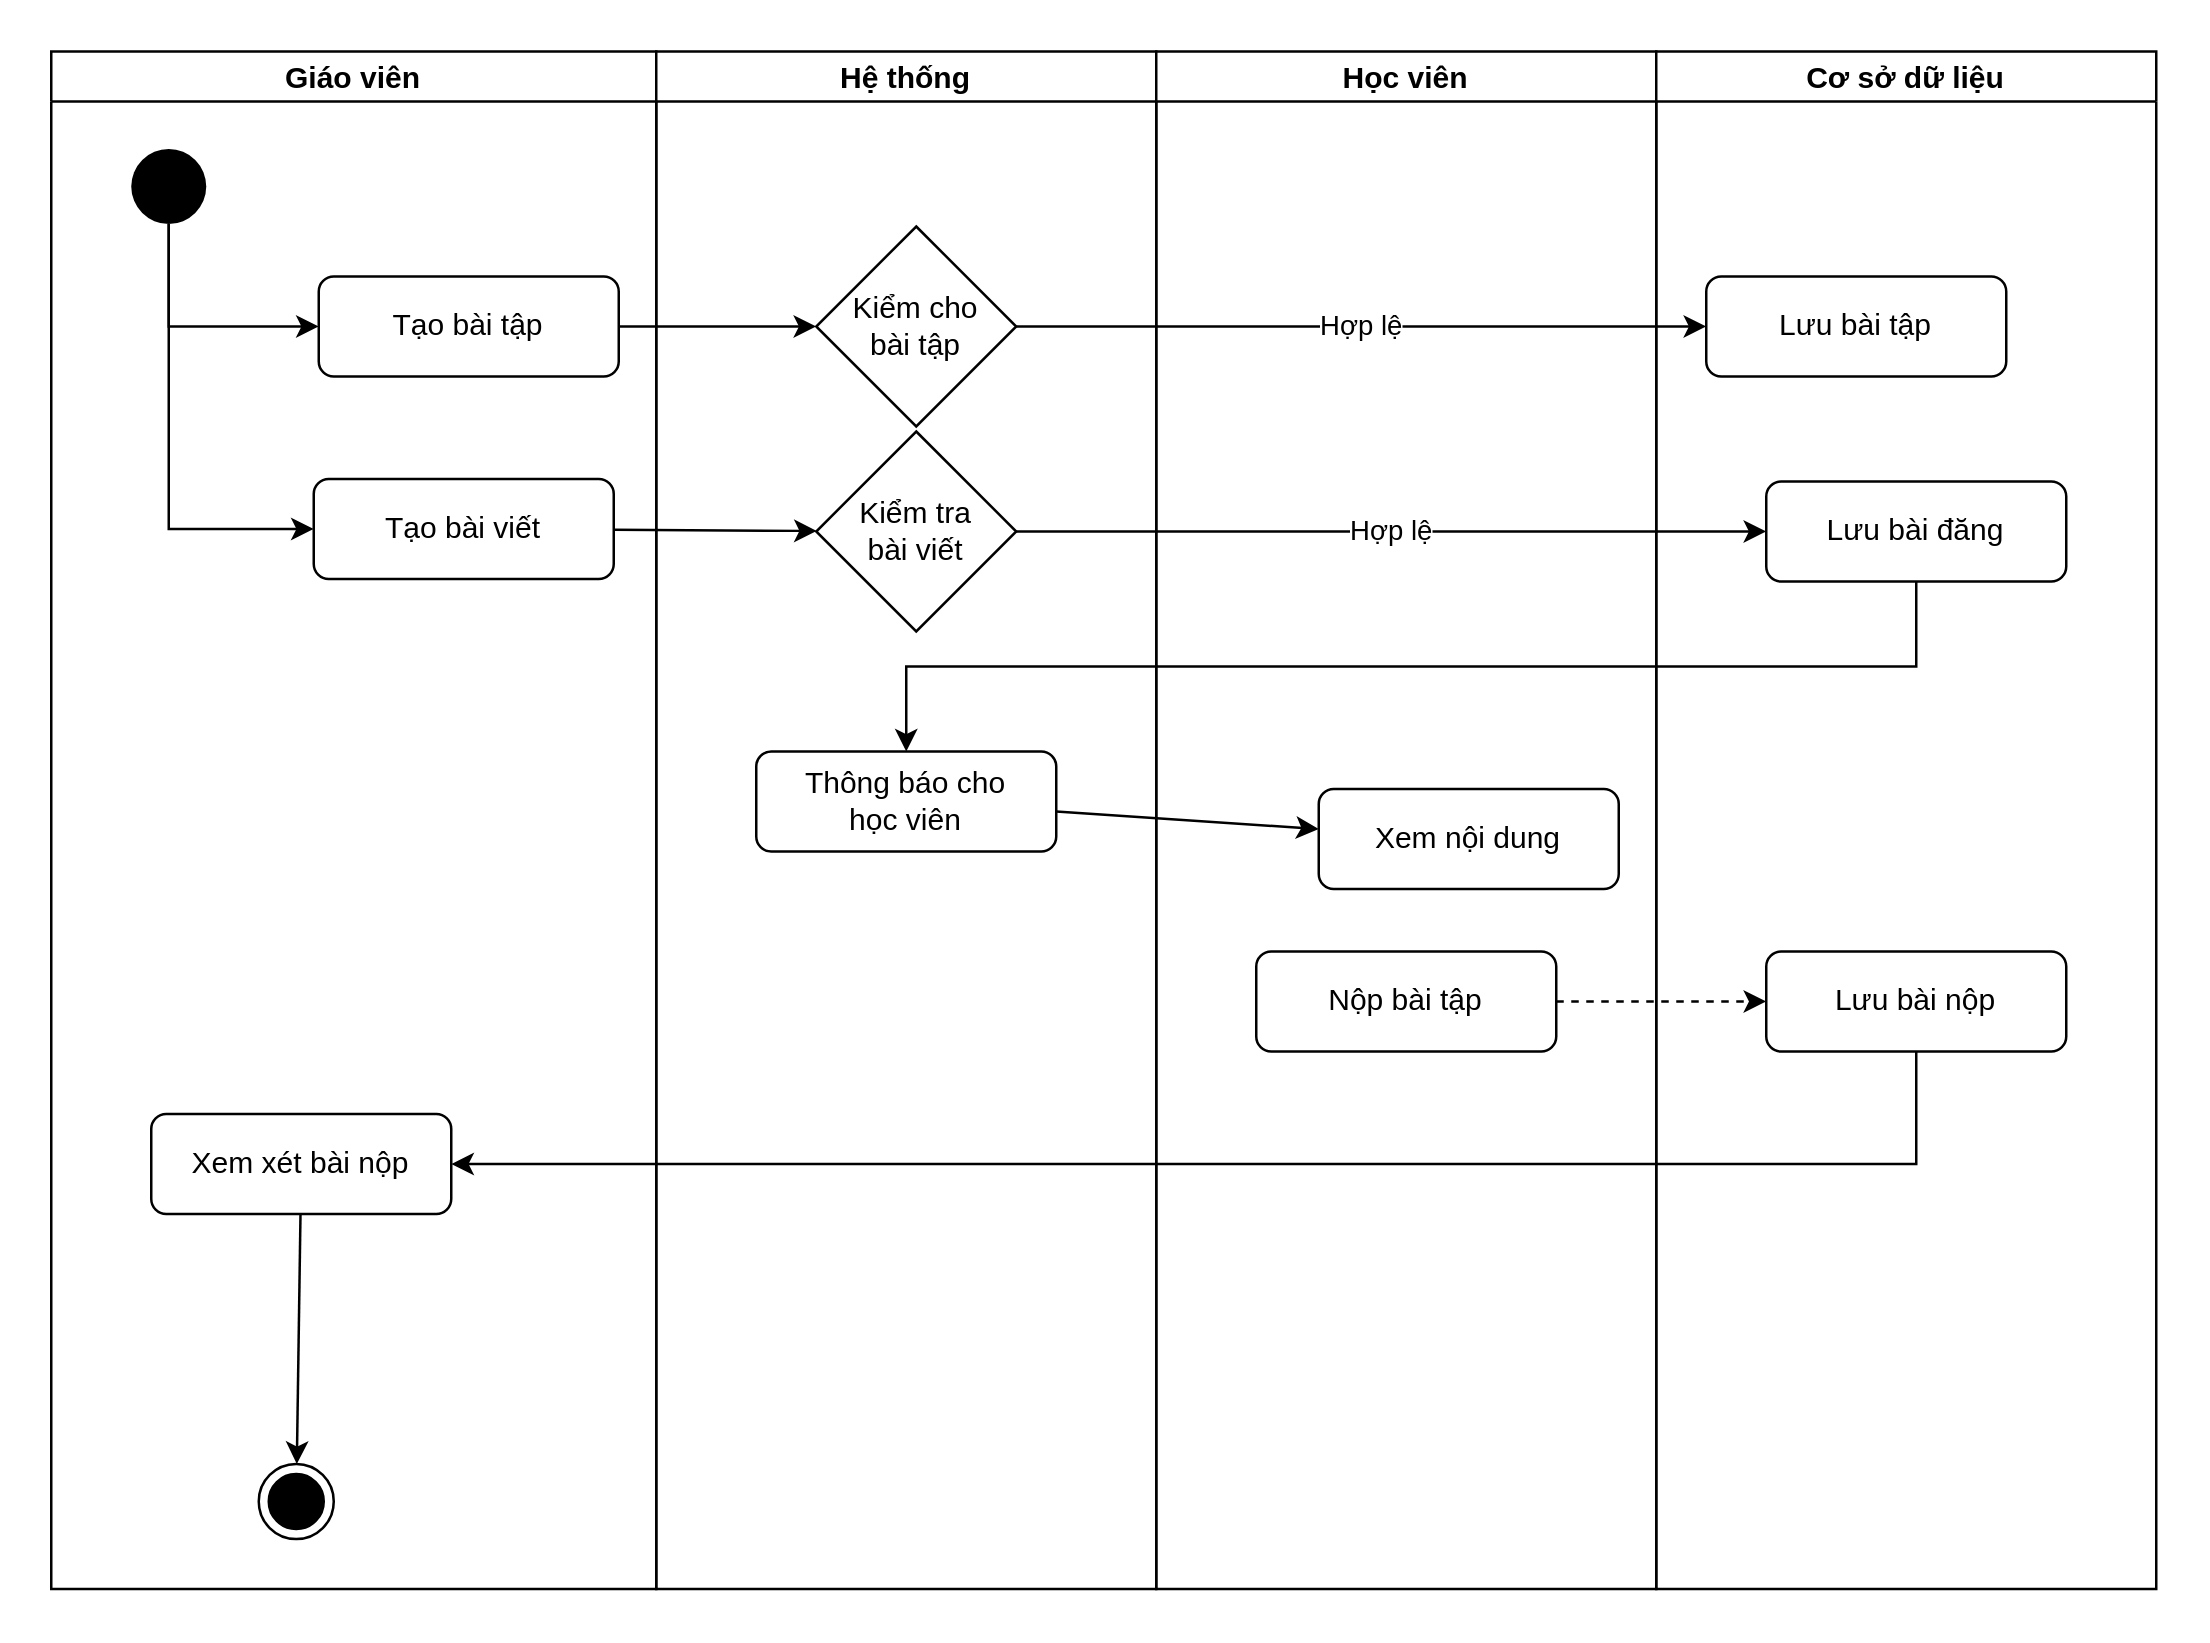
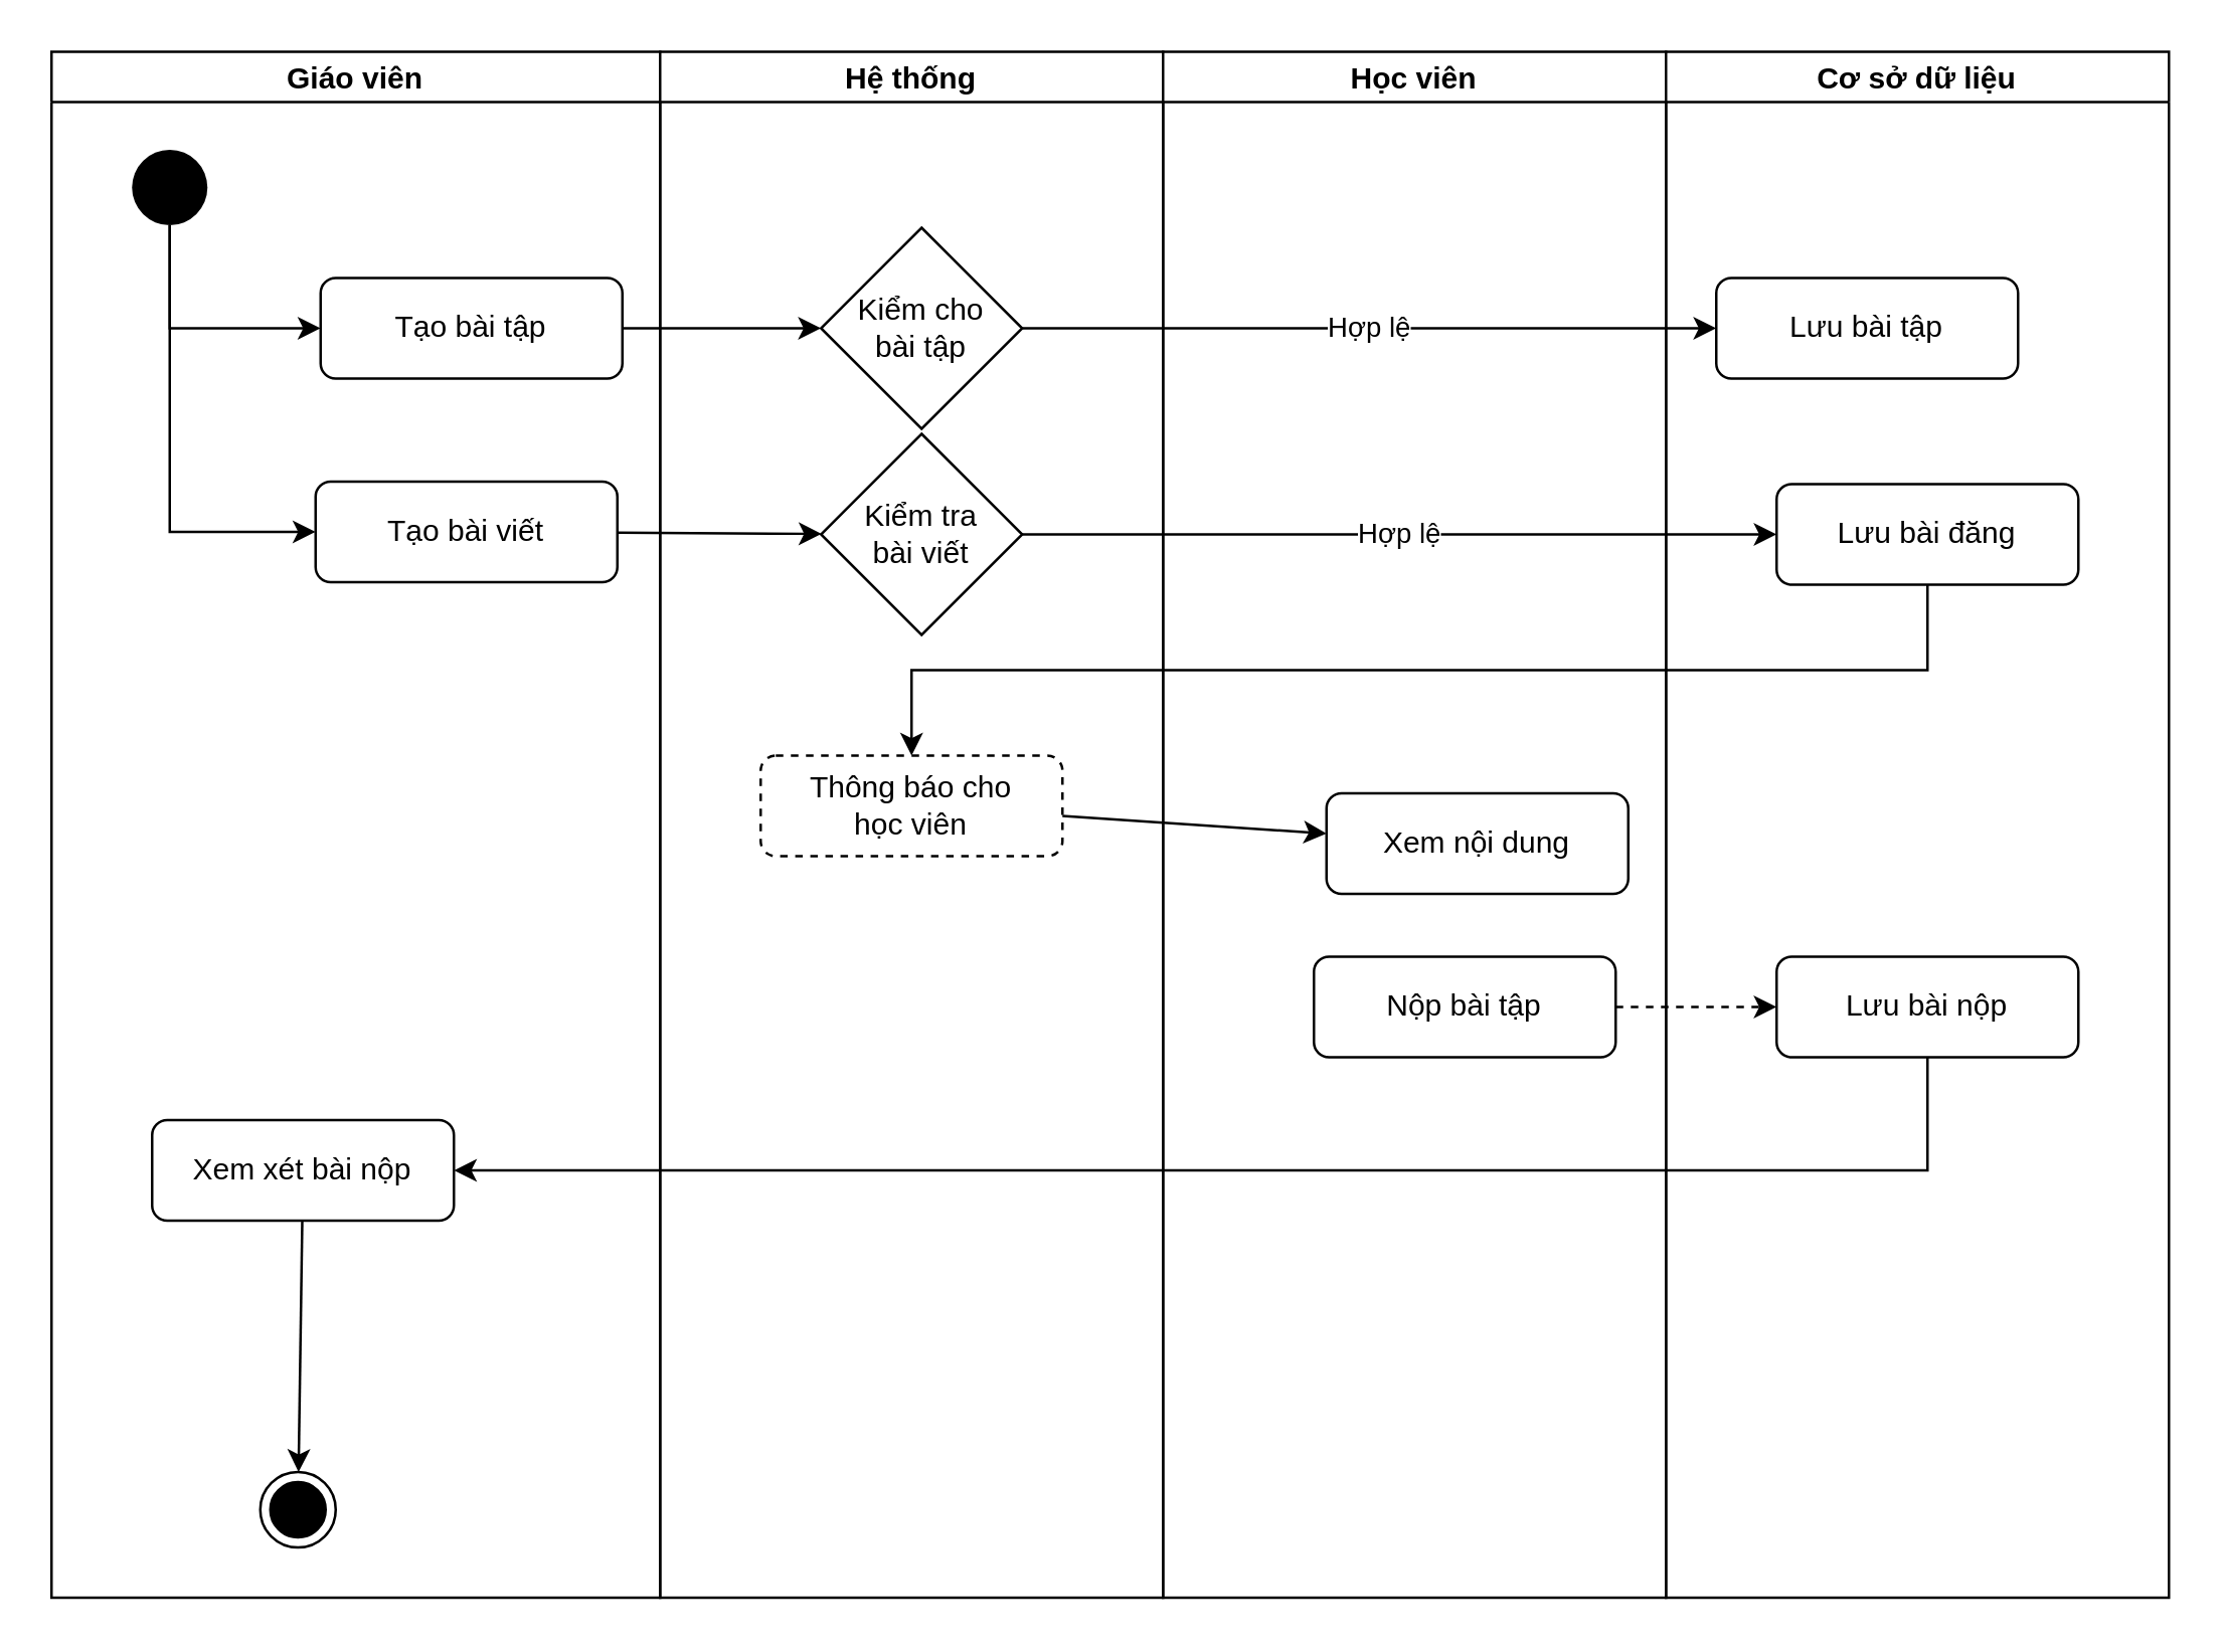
  <mxCell id="0" />
  <mxCell id="1" parent="0" />
  <mxCell id="2" value="Giáo viên" style="swimlane;startSize=20;horizontal=1;" parent="1" vertex="1"><mxGeometry x="20" y="20" width="242" height="615" as="geometry" /></mxCell>
  <mxCell id="3" style="edgeStyle=orthogonalEdgeStyle;rounded=0;orthogonalLoop=1;jettySize=auto;html=1;entryX=0;entryY=0.5;entryDx=0;entryDy=0;exitX=0.5;exitY=1;exitDx=0;exitDy=0;" edge="1" parent="2" source="4" target="6"><mxGeometry relative="1" as="geometry" /></mxCell>
  <mxCell id="4" value="" style="ellipse;fillColor=#000000;strokeColor=none;" parent="2" vertex="1"><mxGeometry x="32" y="39" width="30" height="30" as="geometry" /></mxCell>
  <mxCell id="5" value="Tạo bài viết" style="rounded=1;whiteSpace=wrap;html=1;" parent="2" vertex="1"><mxGeometry x="105" y="171" width="120" height="40" as="geometry" /></mxCell>
  <mxCell id="6" value="Tạo bài tập" style="rounded=1;whiteSpace=wrap;html=1;" parent="2" vertex="1"><mxGeometry x="107" y="90" width="120" height="40" as="geometry" /></mxCell>
  <mxCell id="7" value="Xem xét bài nộp" style="rounded=1;whiteSpace=wrap;html=1;" parent="2" vertex="1"><mxGeometry x="40" y="425" width="120" height="40" as="geometry" /></mxCell>
  <mxCell id="8" value="" style="ellipse;html=1;shape=endState;fillColor=#000000;strokeColor=#000000;" parent="2" vertex="1"><mxGeometry x="83" y="565" width="30" height="30" as="geometry" /></mxCell>
  <mxCell id="9" value="Hệ thống" style="swimlane;startSize=20;horizontal=1;" parent="1" vertex="1"><mxGeometry x="262" y="20" width="200" height="615" as="geometry" /></mxCell>
  <mxCell id="10" value="Kiểm tra&lt;br&gt;bài viết" style="rhombus;whiteSpace=wrap;html=1;" parent="9" vertex="1"><mxGeometry x="64" y="152" width="80" height="80" as="geometry" /></mxCell>
  <mxCell id="11" value="Kiểm cho&#10;bài tập" style="rhombus;whiteSpace=wrap;html=1;" parent="9" vertex="1"><mxGeometry x="64" y="70" width="80" height="80" as="geometry" /></mxCell>
- <mxCell id="12" value="Thông báo cho&#10;học viên" style="rounded=1;whiteSpace=wrap;html=1;" parent="9" vertex="1"><mxGeometry x="40" y="280" width="120" height="40" as="geometry" /></mxCell>
+ <mxCell id="12" value="Thông báo cho&#10;học viên" style="rounded=1;whiteSpace=wrap;html=1;dashed=1;" parent="9" vertex="1"><mxGeometry x="40" y="280" width="120" height="40" as="geometry" /></mxCell>
  <mxCell id="13" value="Học viên" style="swimlane;startSize=20;horizontal=1;" parent="1" vertex="1"><mxGeometry x="462" y="20" width="200" height="615" as="geometry" /></mxCell>
  <mxCell id="14" value="Xem nội dung" style="rounded=1;whiteSpace=wrap;html=1;" parent="13" vertex="1"><mxGeometry x="65" y="295" width="120" height="40" as="geometry" /></mxCell>
- <mxCell id="15" value="Nộp bài tập" style="rounded=1;whiteSpace=wrap;html=1;" parent="13" vertex="1"><mxGeometry x="40" y="360" width="120" height="40" as="geometry" /></mxCell>
+ <mxCell id="15" value="Nộp bài tập" style="rounded=1;whiteSpace=wrap;html=1;" parent="13" vertex="1"><mxGeometry x="60" y="360" width="120" height="40" as="geometry" /></mxCell>
  <mxCell id="16" value="Cơ sở dữ liệu" style="swimlane;startSize=20;horizontal=1;" parent="1" vertex="1"><mxGeometry x="662" y="20" width="200" height="615" as="geometry" /></mxCell>
  <mxCell id="17" value="Lưu bài đăng" style="rounded=1;whiteSpace=wrap;html=1;" parent="16" vertex="1"><mxGeometry x="44" y="172" width="120" height="40" as="geometry" /></mxCell>
  <mxCell id="18" value="Lưu bài tập" style="rounded=1;whiteSpace=wrap;html=1;" parent="16" vertex="1"><mxGeometry x="20" y="90" width="120" height="40" as="geometry" /></mxCell>
  <mxCell id="19" value="Lưu bài nộp" style="rounded=1;whiteSpace=wrap;html=1;" parent="16" vertex="1"><mxGeometry x="44" y="360" width="120" height="40" as="geometry" /></mxCell>
  <mxCell id="20" value="" style="endArrow=classic;html=1;entryX=0;entryY=0.5;entryDx=0;entryDy=0;rounded=0;edgeStyle=orthogonalEdgeStyle;exitX=0.5;exitY=1;exitDx=0;exitDy=0;" parent="1" source="4" target="5" edge="1"><mxGeometry relative="1" as="geometry" /></mxCell>
  <mxCell id="21" value="" style="endArrow=classic;html=1;" parent="1" source="5" target="10" edge="1"><mxGeometry relative="1" as="geometry" /></mxCell>
  <mxCell id="22" value="Hợp lệ" style="endArrow=classic;html=1;" parent="1" source="10" target="17" edge="1"><mxGeometry relative="1" as="geometry" /></mxCell>
  <mxCell id="23" value="" style="endArrow=classic;html=1;rounded=0;edgeStyle=elbowEdgeStyle;elbow=vertical;" parent="1" source="17" target="12" edge="1"><mxGeometry relative="1" as="geometry" /></mxCell>
  <mxCell id="24" value="" style="endArrow=classic;html=1;" parent="1" source="12" target="14" edge="1"><mxGeometry relative="1" as="geometry" /></mxCell>
  <mxCell id="25" value="" style="endArrow=classic;html=1;" parent="1" source="6" target="11" edge="1"><mxGeometry relative="1" as="geometry" /></mxCell>
  <mxCell id="26" value="Hợp lệ" style="endArrow=classic;html=1;" parent="1" source="11" target="18" edge="1"><mxGeometry relative="1" as="geometry" /></mxCell>
  <mxCell id="27" value="" style="endArrow=classic;html=1;dashed=1;" parent="1" source="15" target="19" edge="1"><mxGeometry relative="1" as="geometry" /></mxCell>
  <mxCell id="28" value="" style="endArrow=classic;html=1;edgeStyle=orthogonalEdgeStyle;elbow=vertical;exitX=0.5;exitY=1;exitDx=0;exitDy=0;entryX=1;entryY=0.5;entryDx=0;entryDy=0;rounded=0;curved=0;" parent="1" source="19" target="7" edge="1"><mxGeometry relative="1" as="geometry" /></mxCell>
  <mxCell id="29" value="" style="endArrow=classic;html=1;" parent="1" source="7" target="8" edge="1"><mxGeometry relative="1" as="geometry" /></mxCell>
